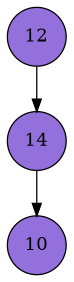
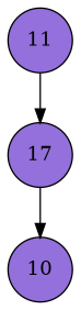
  digraph {
    node [color=black fillcolor="#9370DB" shape=circle style=filled]
    edge [color=black]
-   12
-   14
+   12 [label=11]
+   14 [label=17]
    10
    12 -> 14
    14 -> 10
  }
